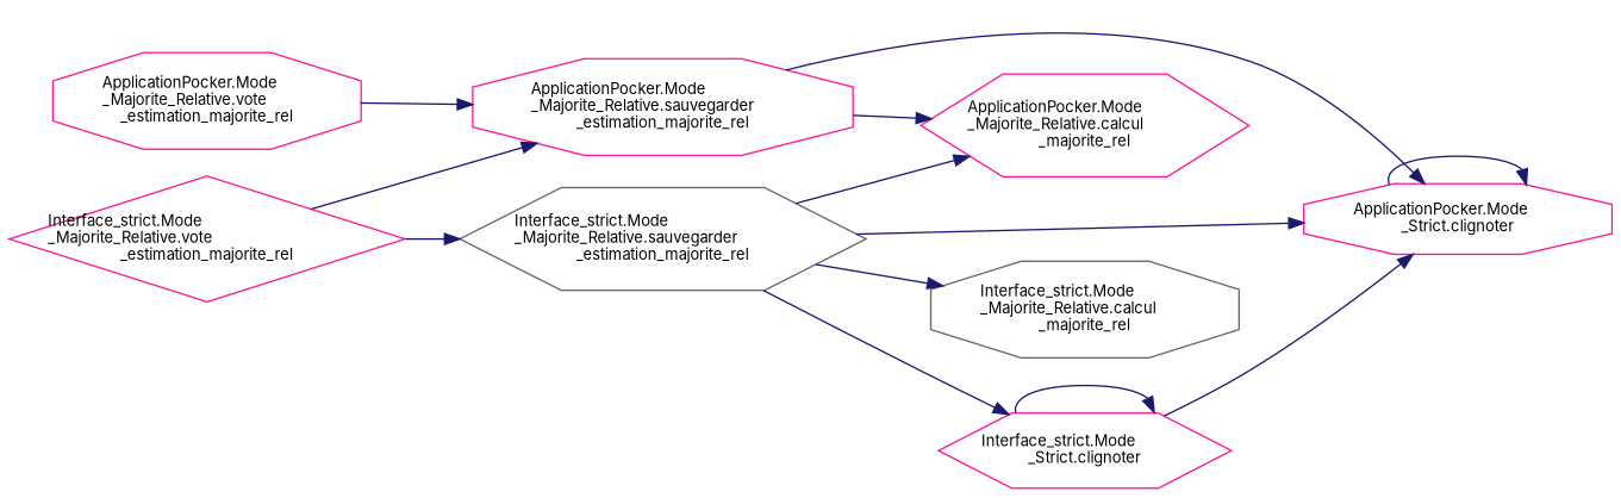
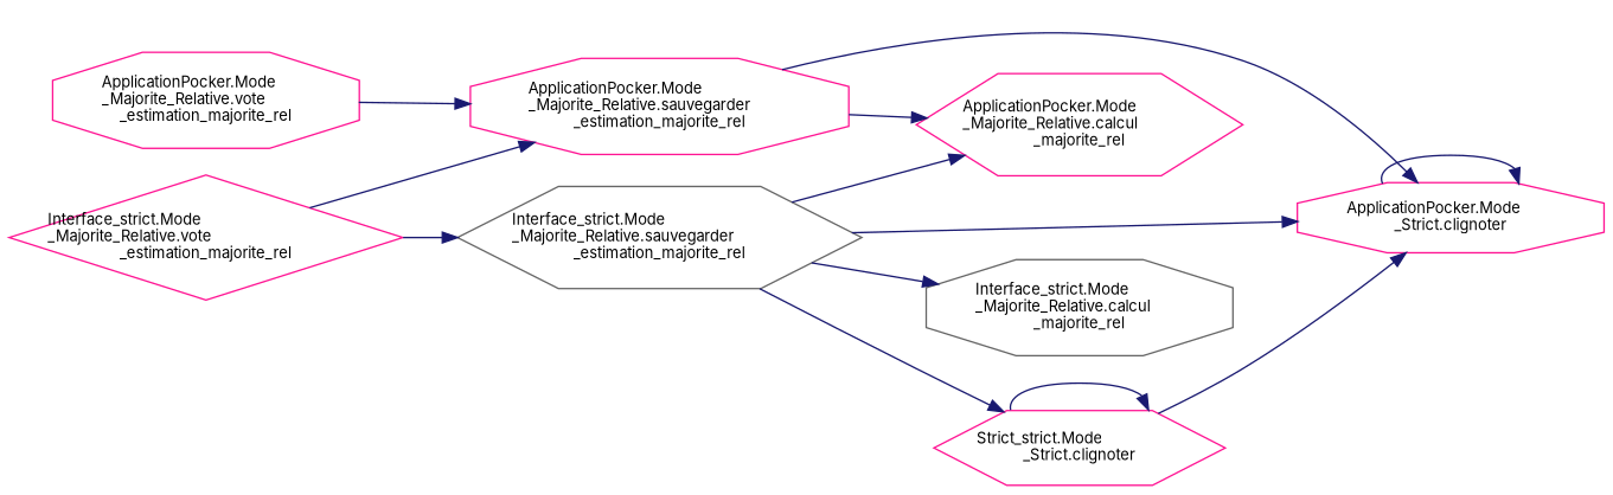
  digraph {
    fontname=Inter
    rankdir=LR
    node [color=deeppink fillcolor=white fontname=Inter fontsize=10 shape=octagon style=filled]
    edge [color=midnightblue fontname=Inter fontsize=10 labelfontname=Helvetica labelfontsize=10 style=solid]
    n1 [height=0.2 label="ApplicationPocker.Mode\l_Majorite_Relative.vote\l_estimation_majorite_rel" width=0.4]
    n2 [height=0.2 label="ApplicationPocker.Mode\l_Majorite_Relative.sauvegarder\l_estimation_majorite_rel" width=0.4]
    n3 [height=0.2 label="Interface_strict.Mode\l_Majorite_Relative.vote\l_estimation_majorite_rel" shape=diamond width=0.4]
    n4 [color=gray40 height=0.2 label="Interface_strict.Mode\l_Majorite_Relative.sauvegarder\l_estimation_majorite_rel" shape=hexagon width=0.4]
    n5 [height=0.2 label="ApplicationPocker.Mode\l_Majorite_Relative.calcul\l_majorite_rel" shape=hexagon width=0.4]
    n6 [height=0.2 label="ApplicationPocker.Mode\l_Strict.clignoter" width=0.4]
    n7 [color=gray40 height=0.2 label="Interface_strict.Mode\l_Majorite_Relative.calcul\l_majorite_rel" width=0.4]
-   n8 [height=0.2 label="Interface_strict.Mode\l_Strict.clignoter" shape=hexagon width=0.4]
+   n8 [height=0.2 label="Strict_strict.Mode\l_Strict.clignoter" shape=hexagon width=0.4]
    n1 -> n2
    n2 -> n5
    n2 -> n6
    n3 -> n2
    n3 -> n4
    n4 -> n5
    n4 -> n6
    n4 -> n7
    n4 -> n8
    n6 -> n6
    n8 -> n6
    n8 -> n8
  }
